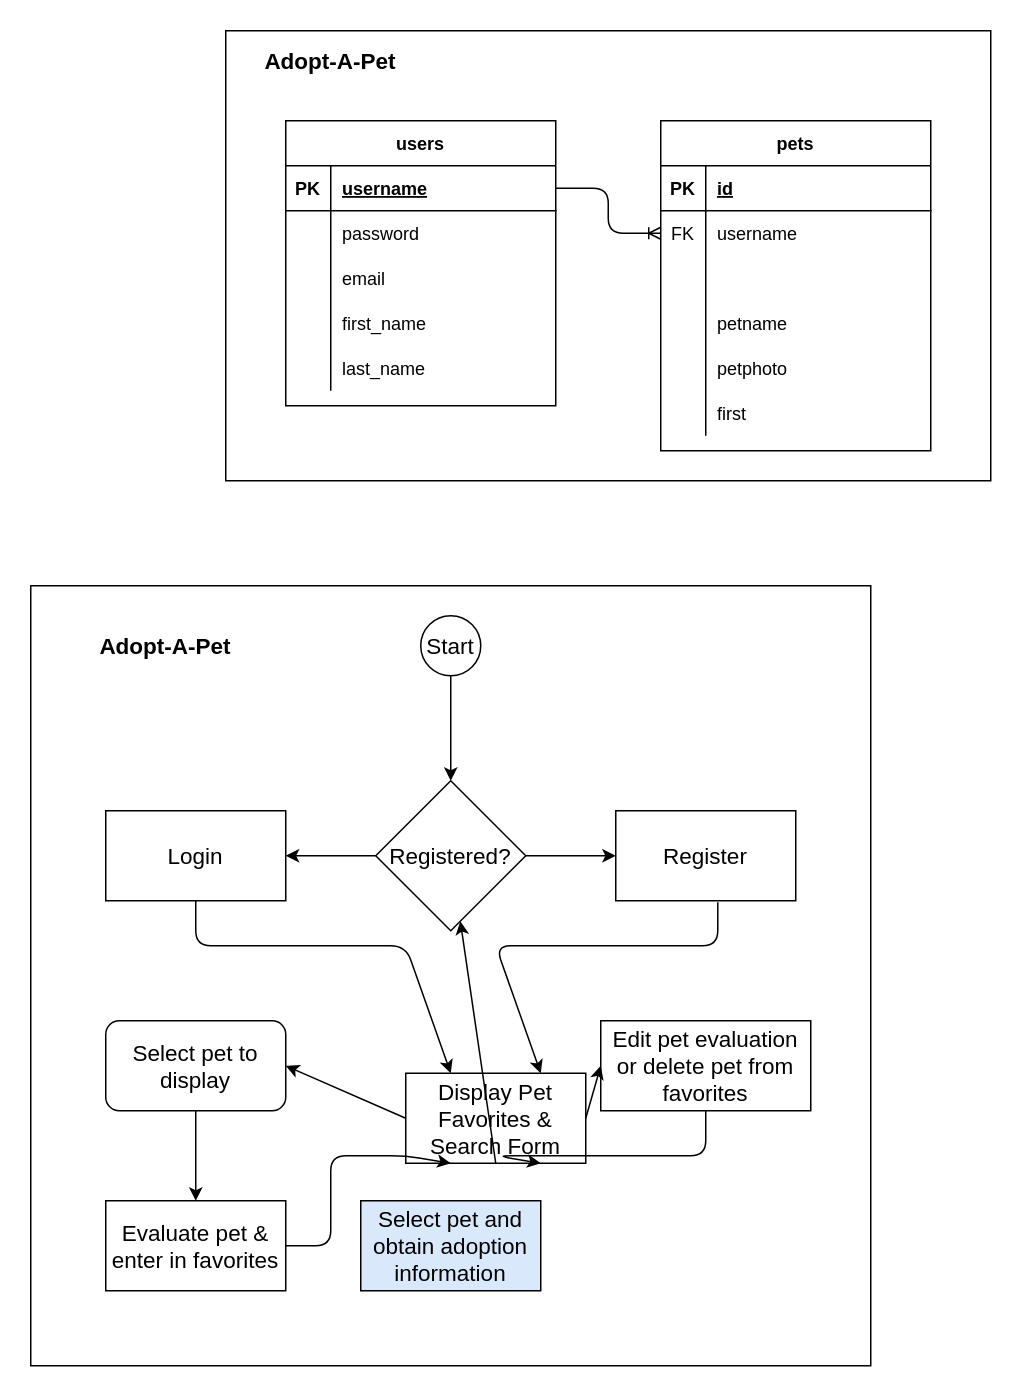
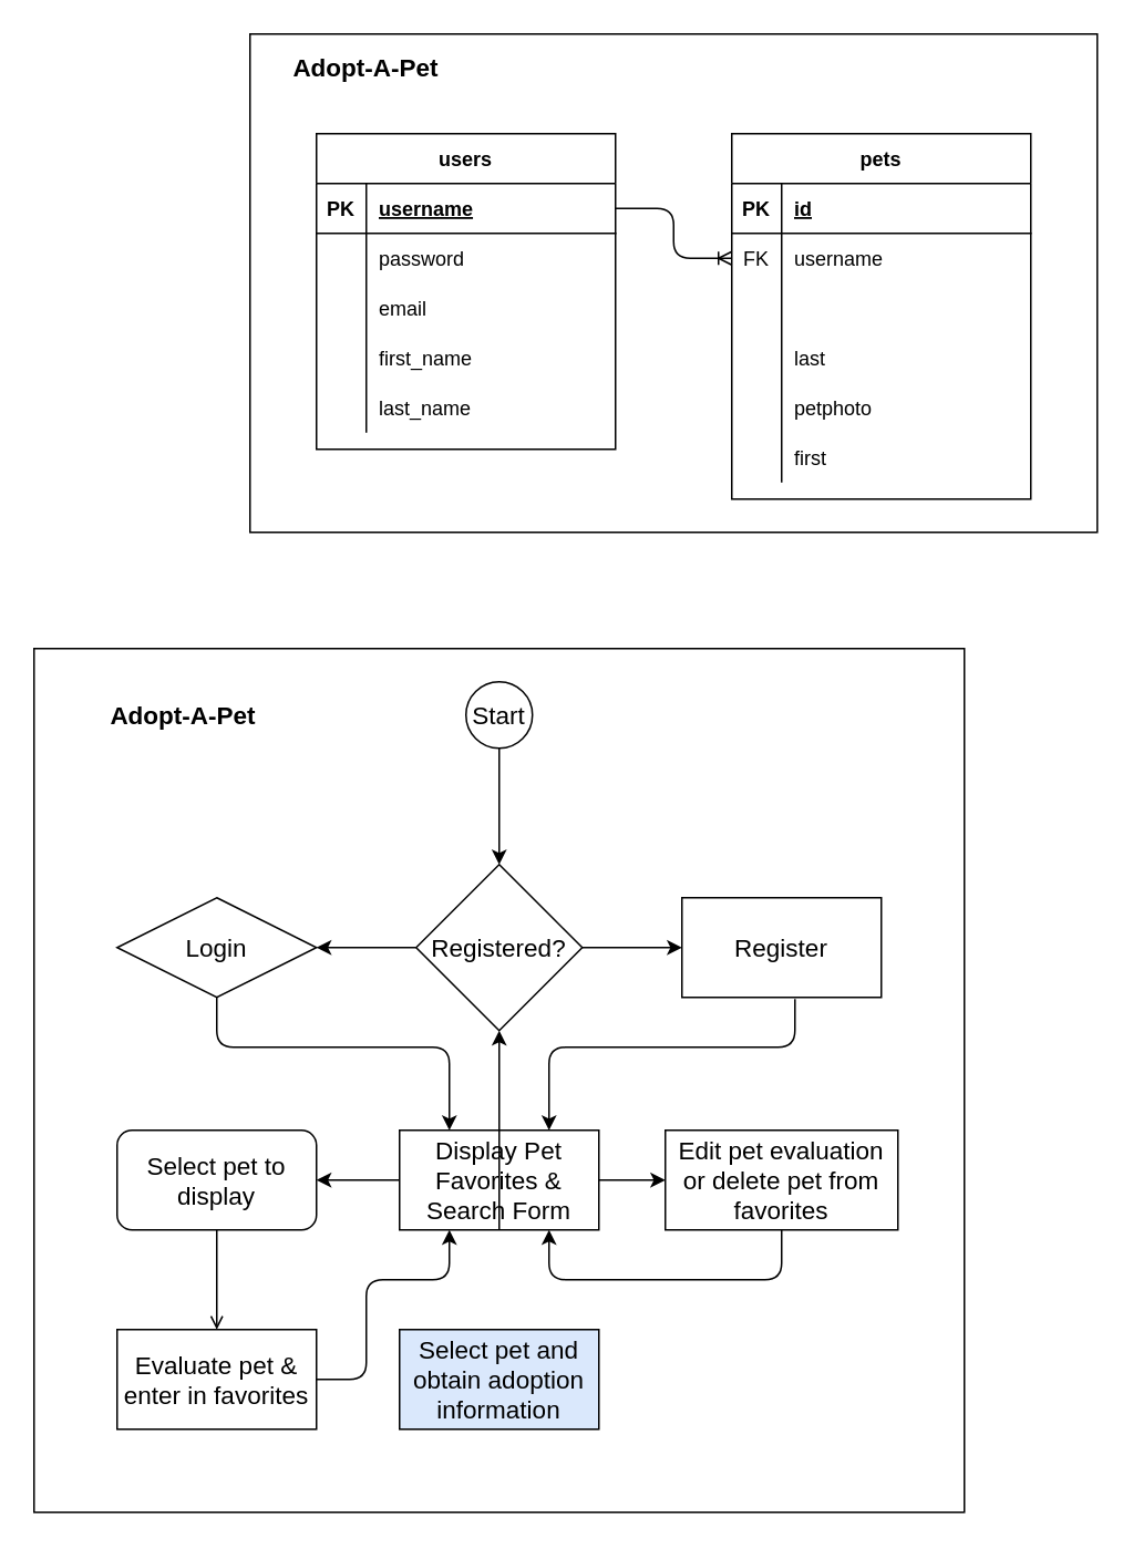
  <mxCell id="0" />
  <mxCell id="1" parent="0" />
  <mxCell id="2" value="" style="rounded=0;whiteSpace=wrap;html=1;" parent="1" vertex="1"><mxGeometry x="150" y="20" width="510" height="300" as="geometry" /></mxCell>
  <mxCell id="3" value="users" style="shape=table;startSize=30;container=1;collapsible=1;childLayout=tableLayout;fixedRows=1;rowLines=0;fontStyle=1;align=center;resizeLast=1;" parent="1" vertex="1"><mxGeometry x="190" y="80" width="180" height="190" as="geometry" /></mxCell>
  <mxCell id="4" value="" style="shape=partialRectangle;collapsible=0;dropTarget=0;pointerEvents=0;fillColor=none;top=0;left=0;bottom=1;right=0;points=[[0,0.5],[1,0.5]];portConstraint=eastwest;" parent="3" vertex="1"><mxGeometry y="30" width="180" height="30" as="geometry" /></mxCell>
  <mxCell id="5" value="PK" style="shape=partialRectangle;connectable=0;fillColor=none;top=0;left=0;bottom=0;right=0;fontStyle=1;overflow=hidden;" parent="4" vertex="1"><mxGeometry width="30" height="30" as="geometry" /></mxCell>
  <mxCell id="6" value="username" style="shape=partialRectangle;connectable=0;fillColor=none;top=0;left=0;bottom=0;right=0;align=left;spacingLeft=6;fontStyle=5;overflow=hidden;" parent="4" vertex="1"><mxGeometry x="30" width="150" height="30" as="geometry" /></mxCell>
  <mxCell id="7" value="" style="shape=partialRectangle;collapsible=0;dropTarget=0;pointerEvents=0;fillColor=none;top=0;left=0;bottom=0;right=0;points=[[0,0.5],[1,0.5]];portConstraint=eastwest;" parent="3" vertex="1"><mxGeometry y="60" width="180" height="30" as="geometry" /></mxCell>
  <mxCell id="8" value="" style="shape=partialRectangle;connectable=0;fillColor=none;top=0;left=0;bottom=0;right=0;editable=1;overflow=hidden;" parent="7" vertex="1"><mxGeometry width="30" height="30" as="geometry" /></mxCell>
  <mxCell id="9" value="password" style="shape=partialRectangle;connectable=0;fillColor=none;top=0;left=0;bottom=0;right=0;align=left;spacingLeft=6;overflow=hidden;" parent="7" vertex="1"><mxGeometry x="30" width="150" height="30" as="geometry" /></mxCell>
  <mxCell id="10" style="shape=partialRectangle;collapsible=0;dropTarget=0;pointerEvents=0;fillColor=none;top=0;left=0;bottom=0;right=0;points=[[0,0.5],[1,0.5]];portConstraint=eastwest;" vertex="1" parent="3"><mxGeometry y="90" width="180" height="30" as="geometry" /></mxCell>
  <mxCell id="11" style="shape=partialRectangle;connectable=0;fillColor=none;top=0;left=0;bottom=0;right=0;editable=1;overflow=hidden;" vertex="1" parent="10"><mxGeometry width="30" height="30" as="geometry" /></mxCell>
  <mxCell id="12" value="email" style="shape=partialRectangle;connectable=0;fillColor=none;top=0;left=0;bottom=0;right=0;align=left;spacingLeft=6;overflow=hidden;" vertex="1" parent="10"><mxGeometry x="30" width="150" height="30" as="geometry" /></mxCell>
  <mxCell id="13" style="shape=partialRectangle;collapsible=0;dropTarget=0;pointerEvents=0;fillColor=none;top=0;left=0;bottom=0;right=0;points=[[0,0.5],[1,0.5]];portConstraint=eastwest;" vertex="1" parent="3"><mxGeometry y="120" width="180" height="30" as="geometry" /></mxCell>
  <mxCell id="14" style="shape=partialRectangle;connectable=0;fillColor=none;top=0;left=0;bottom=0;right=0;editable=1;overflow=hidden;" vertex="1" parent="13"><mxGeometry width="30" height="30" as="geometry" /></mxCell>
  <mxCell id="15" value="first_name" style="shape=partialRectangle;connectable=0;fillColor=none;top=0;left=0;bottom=0;right=0;align=left;spacingLeft=6;overflow=hidden;" vertex="1" parent="13"><mxGeometry x="30" width="150" height="30" as="geometry" /></mxCell>
  <mxCell id="16" style="shape=partialRectangle;collapsible=0;dropTarget=0;pointerEvents=0;fillColor=none;top=0;left=0;bottom=0;right=0;points=[[0,0.5],[1,0.5]];portConstraint=eastwest;" vertex="1" parent="3"><mxGeometry y="150" width="180" height="30" as="geometry" /></mxCell>
  <mxCell id="17" style="shape=partialRectangle;connectable=0;fillColor=none;top=0;left=0;bottom=0;right=0;editable=1;overflow=hidden;" vertex="1" parent="16"><mxGeometry width="30" height="30" as="geometry" /></mxCell>
  <mxCell id="18" value="last_name" style="shape=partialRectangle;connectable=0;fillColor=none;top=0;left=0;bottom=0;right=0;align=left;spacingLeft=6;overflow=hidden;" vertex="1" parent="16"><mxGeometry x="30" width="150" height="30" as="geometry" /></mxCell>
  <mxCell id="19" value="pets" style="shape=table;startSize=30;container=1;collapsible=1;childLayout=tableLayout;fixedRows=1;rowLines=0;fontStyle=1;align=center;resizeLast=1;" parent="1" vertex="1"><mxGeometry x="440" y="80" width="180" height="220" as="geometry" /></mxCell>
  <mxCell id="20" value="" style="shape=partialRectangle;collapsible=0;dropTarget=0;pointerEvents=0;fillColor=none;top=0;left=0;bottom=1;right=0;points=[[0,0.5],[1,0.5]];portConstraint=eastwest;" parent="19" vertex="1"><mxGeometry y="30" width="180" height="30" as="geometry" /></mxCell>
  <mxCell id="21" value="PK" style="shape=partialRectangle;connectable=0;fillColor=none;top=0;left=0;bottom=0;right=0;fontStyle=1;overflow=hidden;" parent="20" vertex="1"><mxGeometry width="30" height="30" as="geometry" /></mxCell>
  <mxCell id="22" value="id" style="shape=partialRectangle;connectable=0;fillColor=none;top=0;left=0;bottom=0;right=0;align=left;spacingLeft=6;fontStyle=5;overflow=hidden;" parent="20" vertex="1"><mxGeometry x="30" width="150" height="30" as="geometry" /></mxCell>
  <mxCell id="23" value="" style="shape=partialRectangle;collapsible=0;dropTarget=0;pointerEvents=0;fillColor=none;top=0;left=0;bottom=0;right=0;points=[[0,0.5],[1,0.5]];portConstraint=eastwest;" parent="19" vertex="1"><mxGeometry y="60" width="180" height="30" as="geometry" /></mxCell>
  <mxCell id="24" value="FK" style="shape=partialRectangle;connectable=0;fillColor=none;top=0;left=0;bottom=0;right=0;editable=1;overflow=hidden;" parent="23" vertex="1"><mxGeometry width="30" height="30" as="geometry" /></mxCell>
  <mxCell id="25" value="username" style="shape=partialRectangle;connectable=0;fillColor=none;top=0;left=0;bottom=0;right=0;align=left;spacingLeft=6;overflow=hidden;" parent="23" vertex="1"><mxGeometry x="30" width="150" height="30" as="geometry" /></mxCell>
  <mxCell id="26" value="" style="shape=partialRectangle;collapsible=0;dropTarget=0;pointerEvents=0;fillColor=none;top=0;left=0;bottom=0;right=0;points=[[0,0.5],[1,0.5]];portConstraint=eastwest;" parent="19" vertex="1"><mxGeometry y="90" width="180" height="30" as="geometry" /></mxCell>
  <mxCell id="27" value="" style="shape=partialRectangle;connectable=0;fillColor=none;top=0;left=0;bottom=0;right=0;editable=1;overflow=hidden;" parent="26" vertex="1"><mxGeometry width="30" height="30" as="geometry" /></mxCell>
  <mxCell id="28" value="" style="shape=partialRectangle;collapsible=0;dropTarget=0;pointerEvents=0;fillColor=none;top=0;left=0;bottom=0;right=0;points=[[0,0.5],[1,0.5]];portConstraint=eastwest;" parent="19" vertex="1"><mxGeometry y="120" width="180" height="30" as="geometry" /></mxCell>
  <mxCell id="29" value="" style="shape=partialRectangle;connectable=0;fillColor=none;top=0;left=0;bottom=0;right=0;editable=1;overflow=hidden;" parent="28" vertex="1"><mxGeometry width="30" height="30" as="geometry" /></mxCell>
- <mxCell id="30" value="petname" style="shape=partialRectangle;connectable=0;fillColor=none;top=0;left=0;bottom=0;right=0;align=left;spacingLeft=6;overflow=hidden;" parent="28" vertex="1"><mxGeometry x="30" width="150" height="30" as="geometry" /></mxCell>
+ <mxCell id="30" value="last" style="shape=partialRectangle;connectable=0;fillColor=none;top=0;left=0;bottom=0;right=0;align=left;spacingLeft=6;overflow=hidden;" parent="28" vertex="1"><mxGeometry x="30" width="150" height="30" as="geometry" /></mxCell>
  <mxCell id="31" value="" style="shape=partialRectangle;collapsible=0;dropTarget=0;pointerEvents=0;fillColor=none;top=0;left=0;bottom=0;right=0;points=[[0,0.5],[1,0.5]];portConstraint=eastwest;" parent="19" vertex="1"><mxGeometry y="150" width="180" height="30" as="geometry" /></mxCell>
  <mxCell id="32" value="" style="shape=partialRectangle;connectable=0;fillColor=none;top=0;left=0;bottom=0;right=0;editable=1;overflow=hidden;" parent="31" vertex="1"><mxGeometry width="30" height="30" as="geometry" /></mxCell>
  <mxCell id="33" value="petphoto" style="shape=partialRectangle;connectable=0;fillColor=none;top=0;left=0;bottom=0;right=0;align=left;spacingLeft=6;overflow=hidden;" parent="31" vertex="1"><mxGeometry x="30" width="150" height="30" as="geometry" /></mxCell>
  <mxCell id="34" value="" style="shape=partialRectangle;collapsible=0;dropTarget=0;pointerEvents=0;fillColor=none;top=0;left=0;bottom=0;right=0;points=[[0,0.5],[1,0.5]];portConstraint=eastwest;" parent="19" vertex="1"><mxGeometry y="180" width="180" height="30" as="geometry" /></mxCell>
  <mxCell id="35" value="" style="shape=partialRectangle;connectable=0;fillColor=none;top=0;left=0;bottom=0;right=0;editable=1;overflow=hidden;" parent="34" vertex="1"><mxGeometry width="30" height="30" as="geometry" /></mxCell>
  <mxCell id="36" value="first" style="shape=partialRectangle;connectable=0;fillColor=none;top=0;left=0;bottom=0;right=0;align=left;spacingLeft=6;overflow=hidden;" parent="34" vertex="1"><mxGeometry x="30" width="150" height="30" as="geometry" /></mxCell>
  <mxCell id="37" value="Adopt-A-Pet" style="text;html=1;strokeColor=none;fillColor=none;align=center;verticalAlign=middle;whiteSpace=wrap;rounded=0;fontStyle=1;fontSize=15;" parent="1" vertex="1"><mxGeometry x="170" y="30" width="100" height="20" as="geometry" /></mxCell>
  <mxCell id="38" value="" style="rounded=0;whiteSpace=wrap;html=1;fontSize=15;" parent="1" vertex="1"><mxGeometry x="20" y="390" width="560" height="520" as="geometry" /></mxCell>
  <mxCell id="39" value="Start" style="ellipse;whiteSpace=wrap;html=1;aspect=fixed;fontSize=15;" parent="1" vertex="1"><mxGeometry x="280" y="410" width="40" height="40" as="geometry" /></mxCell>
  <mxCell id="40" value="Registered?" style="rhombus;whiteSpace=wrap;html=1;fontSize=15;" parent="1" vertex="1"><mxGeometry x="250" y="520" width="100" height="100" as="geometry" /></mxCell>
- <mxCell id="41" value="Login" style="rounded=0;whiteSpace=wrap;html=1;fontSize=15;" parent="1" vertex="1"><mxGeometry x="70" y="540" width="120" height="60" as="geometry" /></mxCell>
+ <mxCell id="41" value="Login" style="rhombus;whiteSpace=wrap;html=1;fontSize=15;" parent="1" vertex="1"><mxGeometry x="70" y="540" width="120" height="60" as="geometry" /></mxCell>
  <mxCell id="42" value="Register" style="rounded=0;whiteSpace=wrap;html=1;fontSize=15;" parent="1" vertex="1"><mxGeometry x="410" y="540" width="120" height="60" as="geometry" /></mxCell>
- <mxCell id="43" value="Display Pet Favorites &amp;amp; Search Form" style="rounded=0;whiteSpace=wrap;html=1;fontSize=15;" parent="1" vertex="1"><mxGeometry x="270" y="715" width="120" height="60" as="geometry" /></mxCell>
+ <mxCell id="43" value="Display Pet Favorites &amp;amp; Search Form" style="rounded=0;whiteSpace=wrap;html=1;fontSize=15;" parent="1" vertex="1"><mxGeometry x="240" y="680" width="120" height="60" as="geometry" /></mxCell>
  <mxCell id="44" value="Select pet to display" style="whiteSpace=wrap;html=1;fontSize=15;rounded=1;" parent="1" vertex="1"><mxGeometry x="70" y="680" width="120" height="60" as="geometry" /></mxCell>
  <mxCell id="45" value="Evaluate pet &amp;amp; enter in favorites" style="rounded=0;whiteSpace=wrap;html=1;fontSize=15;" parent="1" vertex="1"><mxGeometry x="70" y="800" width="120" height="60" as="geometry" /></mxCell>
  <mxCell id="46" value="Edit pet evaluation or delete pet from favorites" style="rounded=0;whiteSpace=wrap;html=1;fontSize=15;" parent="1" vertex="1"><mxGeometry x="400" y="680" width="140" height="60" as="geometry" /></mxCell>
  <mxCell id="47" value="Select pet and obtain adoption information" style="rounded=0;whiteSpace=wrap;html=1;fontSize=15;fillColor=#dae8fc;" parent="1" vertex="1"><mxGeometry x="240" y="800" width="120" height="60" as="geometry" /></mxCell>
  <mxCell id="48" value="" style="endArrow=classic;html=1;fontSize=15;exitX=0.5;exitY=1;exitDx=0;exitDy=0;" parent="1" source="39" target="40" edge="1"><mxGeometry width="50" height="50" relative="1" as="geometry"><mxPoint x="310" y="660" as="sourcePoint" /><mxPoint x="360" y="610" as="targetPoint" /></mxGeometry></mxCell>
  <mxCell id="49" value="" style="endArrow=classic;html=1;fontSize=15;exitX=0;exitY=0.5;exitDx=0;exitDy=0;entryX=1;entryY=0.5;entryDx=0;entryDy=0;" parent="1" source="40" target="41" edge="1"><mxGeometry width="50" height="50" relative="1" as="geometry"><mxPoint x="310" y="460" as="sourcePoint" /><mxPoint x="310" y="510" as="targetPoint" /></mxGeometry></mxCell>
  <mxCell id="50" value="" style="endArrow=classic;html=1;fontSize=15;entryX=0;entryY=0.5;entryDx=0;entryDy=0;exitX=1;exitY=0.5;exitDx=0;exitDy=0;" parent="1" source="40" target="42" edge="1"><mxGeometry width="50" height="50" relative="1" as="geometry"><mxPoint x="260" y="560" as="sourcePoint" /><mxPoint x="199.76" y="560.1" as="targetPoint" /></mxGeometry></mxCell>
  <mxCell id="51" value="" style="endArrow=classic;html=1;fontSize=15;exitX=0.5;exitY=1;exitDx=0;exitDy=0;entryX=0.25;entryY=0;entryDx=0;entryDy=0;" parent="1" source="41" target="43" edge="1"><mxGeometry width="50" height="50" relative="1" as="geometry"><mxPoint x="310" y="660" as="sourcePoint" /><mxPoint x="360" y="610" as="targetPoint" /><Array as="points"><mxPoint x="130" y="630" /><mxPoint x="270" y="630" /></Array></mxGeometry></mxCell>
  <mxCell id="52" value="" style="endArrow=classic;html=1;fontSize=15;exitX=0.567;exitY=1.017;exitDx=0;exitDy=0;exitPerimeter=0;entryX=0.75;entryY=0;entryDx=0;entryDy=0;" parent="1" source="42" target="43" edge="1"><mxGeometry width="50" height="50" relative="1" as="geometry"><mxPoint x="310" y="660" as="sourcePoint" /><mxPoint x="360" y="610" as="targetPoint" /><Array as="points"><mxPoint x="478" y="630" /><mxPoint x="330" y="630" /></Array></mxGeometry></mxCell>
  <mxCell id="53" value="" style="endArrow=classic;html=1;fontSize=15;entryX=0;entryY=0.5;entryDx=0;entryDy=0;exitX=1;exitY=0.5;exitDx=0;exitDy=0;" parent="1" source="43" target="46" edge="1"><mxGeometry width="50" height="50" relative="1" as="geometry"><mxPoint x="364" y="710" as="sourcePoint" /><mxPoint x="360" y="610" as="targetPoint" /></mxGeometry></mxCell>
  <mxCell id="54" value="" style="endArrow=classic;html=1;fontSize=15;exitX=0;exitY=0.5;exitDx=0;exitDy=0;entryX=1;entryY=0.5;entryDx=0;entryDy=0;" parent="1" source="43" target="44" edge="1"><mxGeometry width="50" height="50" relative="1" as="geometry"><mxPoint x="310" y="660" as="sourcePoint" /><mxPoint x="360" y="610" as="targetPoint" /></mxGeometry></mxCell>
  <mxCell id="55" value="" style="endArrow=classic;html=1;fontSize=15;exitX=0.5;exitY=1;exitDx=0;exitDy=0;" parent="1" source="43" target="40" edge="1"><mxGeometry width="50" height="50" relative="1" as="geometry"><mxPoint x="310" y="660" as="sourcePoint" /><mxPoint x="360" y="610" as="targetPoint" /></mxGeometry></mxCell>
- <mxCell id="56" value="" style="endArrow=classic;html=1;fontSize=15;exitX=0.5;exitY=1;exitDx=0;exitDy=0;" parent="1" source="44" target="45" edge="1"><mxGeometry width="50" height="50" relative="1" as="geometry"><mxPoint x="310" y="660" as="sourcePoint" /><mxPoint x="360" y="610" as="targetPoint" /></mxGeometry></mxCell>
+ <mxCell id="56" value="" style="endArrow=open;html=1;fontSize=15;exitX=0.5;exitY=1;exitDx=0;exitDy=0;" parent="1" source="44" target="45" edge="1"><mxGeometry width="50" height="50" relative="1" as="geometry"><mxPoint x="310" y="660" as="sourcePoint" /><mxPoint x="360" y="610" as="targetPoint" /></mxGeometry></mxCell>
  <mxCell id="57" value="" style="endArrow=classic;html=1;fontSize=15;exitX=0.5;exitY=1;exitDx=0;exitDy=0;entryX=0.75;entryY=1;entryDx=0;entryDy=0;" parent="1" source="46" target="43" edge="1"><mxGeometry width="50" height="50" relative="1" as="geometry"><mxPoint x="310" y="660" as="sourcePoint" /><mxPoint x="360" y="610" as="targetPoint" /><Array as="points"><mxPoint x="470" y="770" /><mxPoint x="330" y="770" /></Array></mxGeometry></mxCell>
  <mxCell id="58" value="" style="endArrow=classic;html=1;fontSize=15;exitX=1;exitY=0.5;exitDx=0;exitDy=0;entryX=0.25;entryY=1;entryDx=0;entryDy=0;" parent="1" source="45" target="43" edge="1"><mxGeometry width="50" height="50" relative="1" as="geometry"><mxPoint x="310" y="660" as="sourcePoint" /><mxPoint x="360" y="610" as="targetPoint" /><Array as="points"><mxPoint x="220" y="830" /><mxPoint x="220" y="770" /><mxPoint x="270" y="770" /></Array></mxGeometry></mxCell>
  <mxCell id="59" value="Adopt-A-Pet" style="text;html=1;strokeColor=none;fillColor=none;align=center;verticalAlign=middle;whiteSpace=wrap;rounded=0;fontStyle=1;fontSize=15;" parent="1" vertex="1"><mxGeometry x="60" y="420" width="100" height="20" as="geometry" /></mxCell>
  <mxCell id="60" value="" style="edgeStyle=orthogonalEdgeStyle;fontSize=12;html=1;endArrow=ERoneToMany;entryX=0;entryY=0.5;entryDx=0;entryDy=0;exitX=1;exitY=0.5;exitDx=0;exitDy=0;" parent="1" source="4" target="23" edge="1"><mxGeometry width="100" height="100" relative="1" as="geometry"><mxPoint x="330" y="280" as="sourcePoint" /><mxPoint x="430" y="180" as="targetPoint" /></mxGeometry></mxCell>
